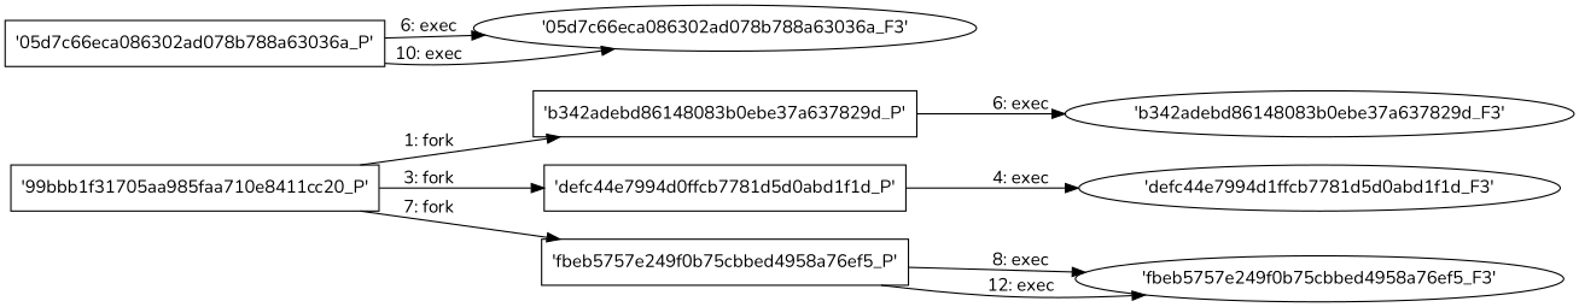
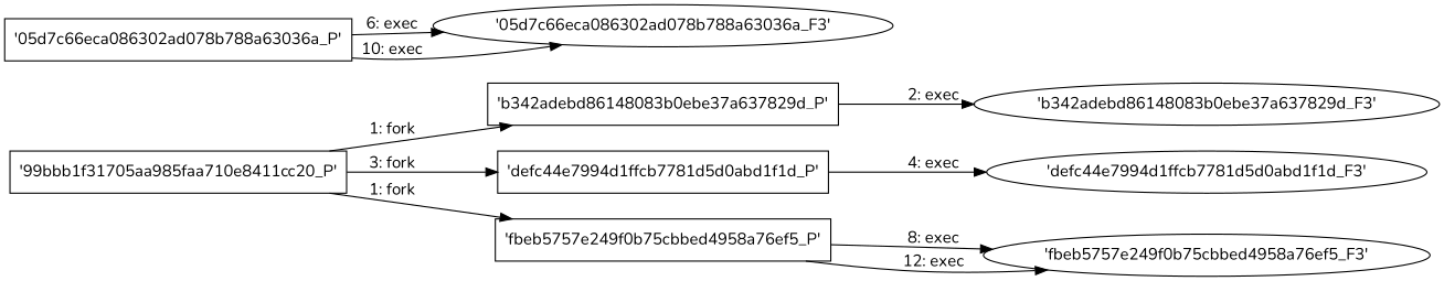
  digraph {
    engine=neato
    fixedsize=false
    fontname=Nunito
    fontsize=10
    nodesep=0.3
    rankdir=LR
    ranksep=0
    splines=true
    node [fontname=Nunito node_type=Process shape=box]
    edge [fontname=Nunito]
    "'99bbb1f31705aa985faa710e8411cc20_P'"
    "'b342adebd86148083b0ebe37a637829d_P'"
-   "'defc44e7994d1ffcb7781d5d0abd1f1d_P'" [label="'defc44e7994d0ffcb7781d5d0abd1f1d_P'"]
+   "'defc44e7994d1ffcb7781d5d0abd1f1d_P'"
    "'fbeb5757e249f0b75cbbed4958a76ef5_P'"
    "'b342adebd86148083b0ebe37a637829d_F3'" [node_type=File shape=ellipse]
    "'defc44e7994d1ffcb7781d5d0abd1f1d_F3'" [node_type=File shape=ellipse]
    "'05d7c66eca086302ad078b788a63036a_F3'" [node_type=File shape=ellipse]
    "'05d7c66eca086302ad078b788a63036a_P'"
    "'fbeb5757e249f0b75cbbed4958a76ef5_F3'" [node_type=File shape=ellipse]
    "'99bbb1f31705aa985faa710e8411cc20_P'" -> "'b342adebd86148083b0ebe37a637829d_P'" [label="1: fork"]
    "'99bbb1f31705aa985faa710e8411cc20_P'" -> "'defc44e7994d1ffcb7781d5d0abd1f1d_P'" [label="3: fork"]
-   "'99bbb1f31705aa985faa710e8411cc20_P'" -> "'fbeb5757e249f0b75cbbed4958a76ef5_P'" [label="7: fork"]
-   "'b342adebd86148083b0ebe37a637829d_P'" -> "'b342adebd86148083b0ebe37a637829d_F3'" [label="6: exec"]
+   "'99bbb1f31705aa985faa710e8411cc20_P'" -> "'fbeb5757e249f0b75cbbed4958a76ef5_P'" [label="1: fork"]
+   "'b342adebd86148083b0ebe37a637829d_P'" -> "'b342adebd86148083b0ebe37a637829d_F3'" [label="2: exec"]
    "'defc44e7994d1ffcb7781d5d0abd1f1d_P'" -> "'defc44e7994d1ffcb7781d5d0abd1f1d_F3'" [label="4: exec"]
    "'fbeb5757e249f0b75cbbed4958a76ef5_P'" -> "'fbeb5757e249f0b75cbbed4958a76ef5_F3'" [label="8: exec"]
    "'fbeb5757e249f0b75cbbed4958a76ef5_P'" -> "'fbeb5757e249f0b75cbbed4958a76ef5_F3'" [label="12: exec"]
    "'05d7c66eca086302ad078b788a63036a_P'" -> "'05d7c66eca086302ad078b788a63036a_F3'" [label="6: exec"]
    "'05d7c66eca086302ad078b788a63036a_P'" -> "'05d7c66eca086302ad078b788a63036a_F3'" [label="10: exec"]
  }
